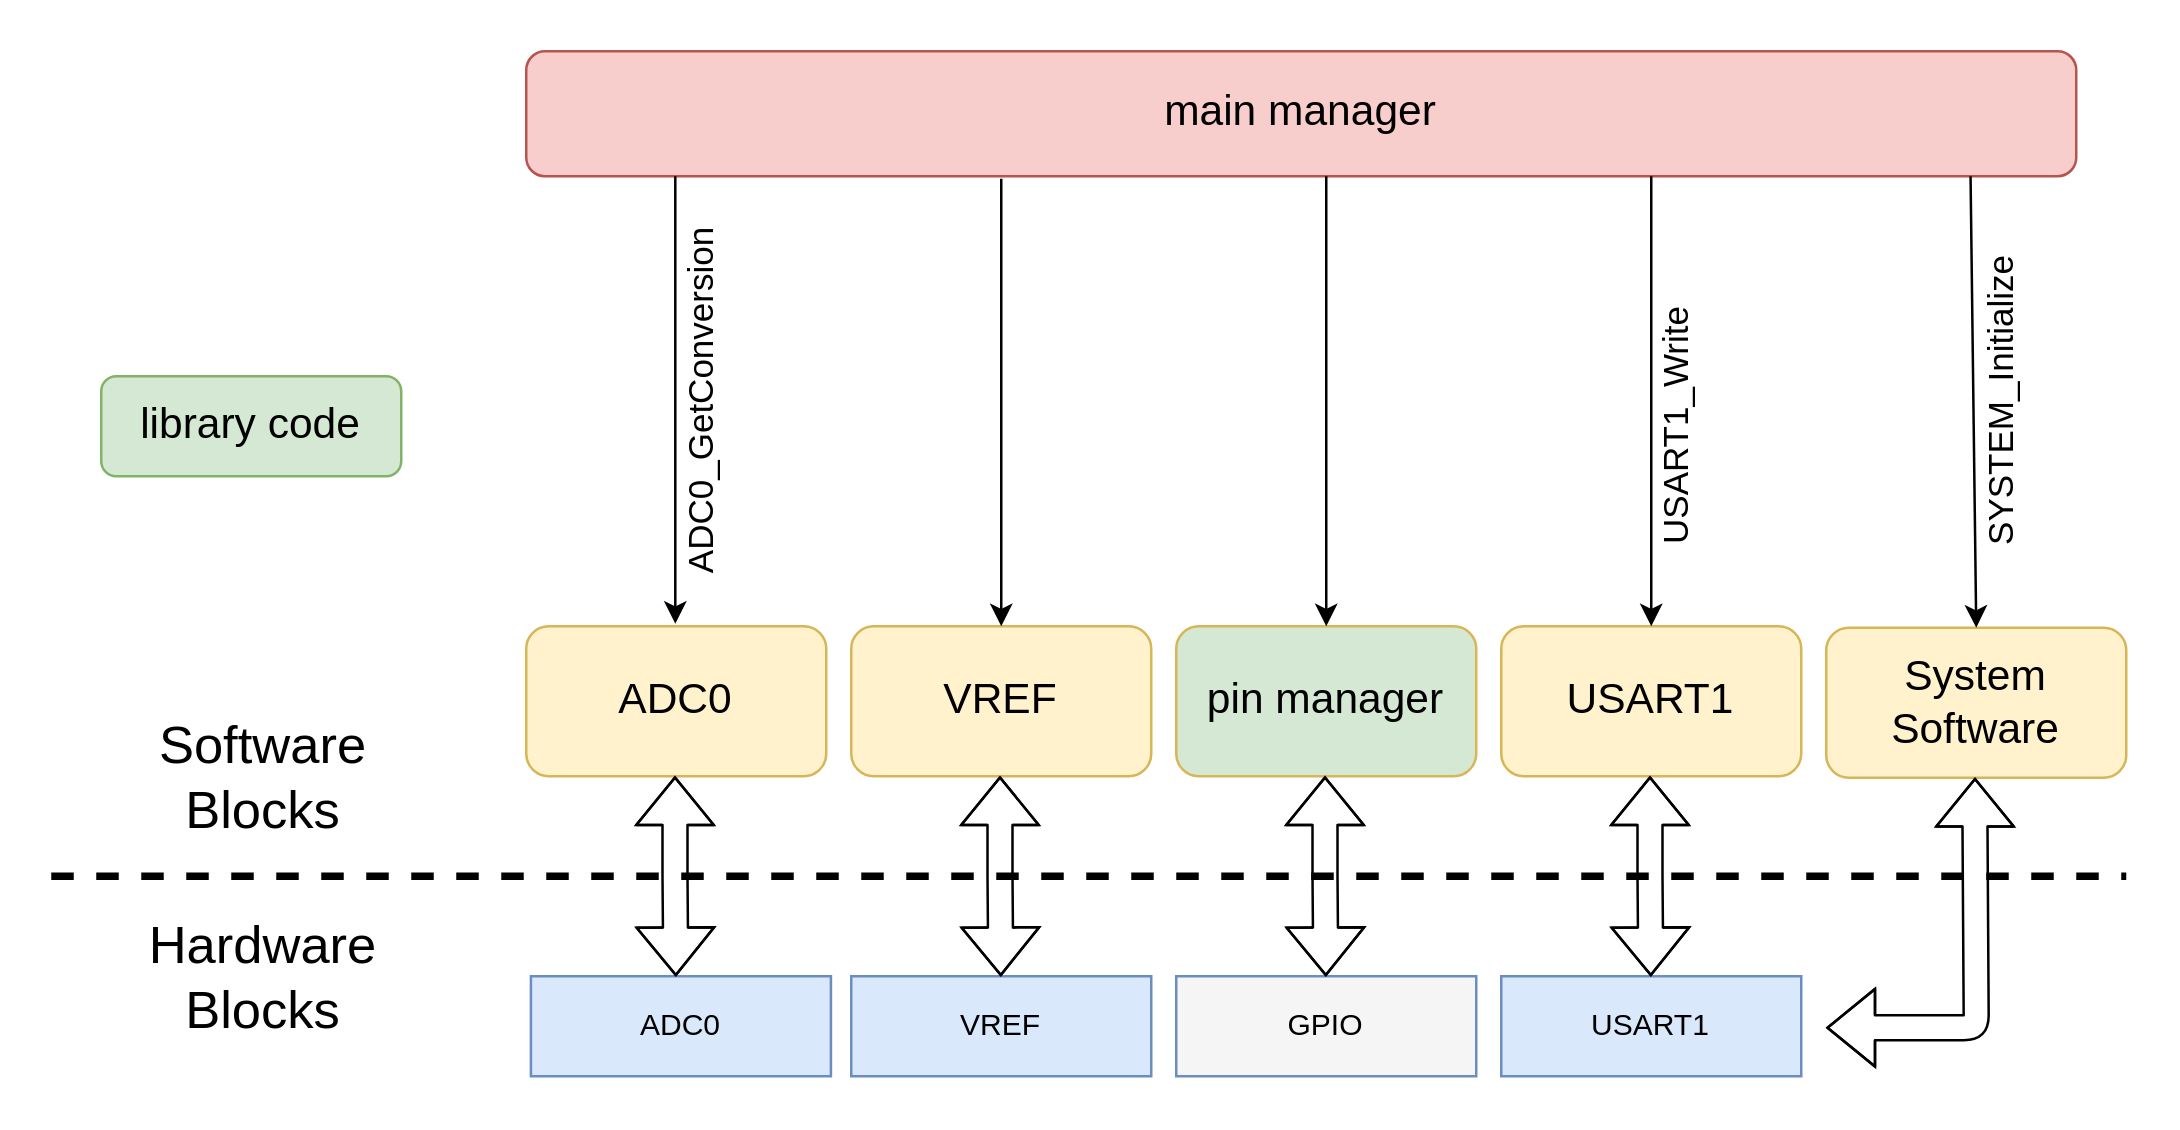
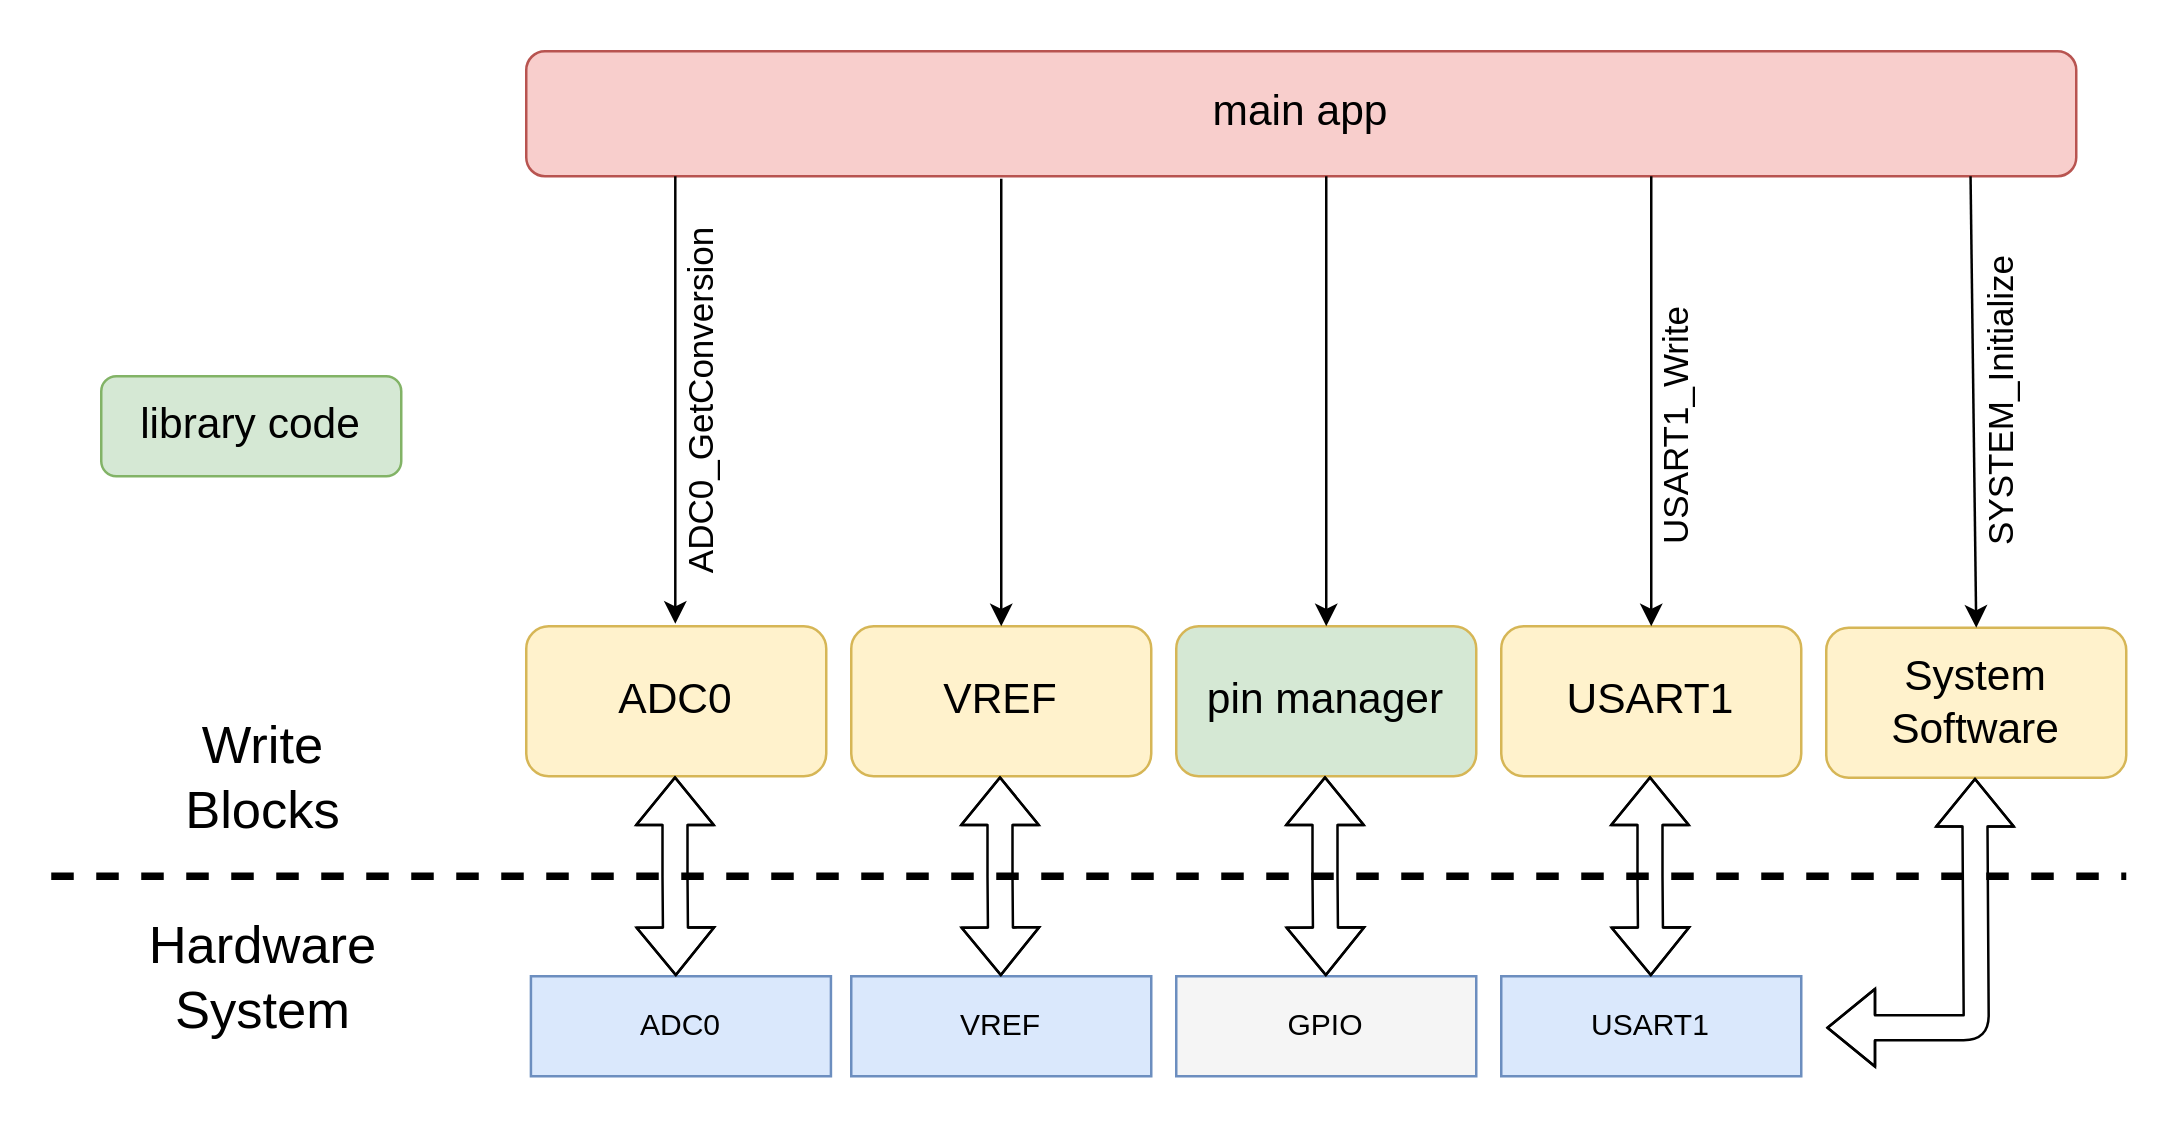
  <mxCell id="0" />
  <mxCell id="1" parent="0" />
- <mxCell id="2" value="&lt;span style=&quot;font-size: 17px&quot;&gt;main manager&lt;/span&gt;" style="rounded=1;whiteSpace=wrap;html=1;fillColor=#f8cecc;strokeColor=#b85450;" parent="1" vertex="1"><mxGeometry x="210" y="20" width="620" height="50" as="geometry" /></mxCell>
+ <mxCell id="2" value="&lt;span style=&quot;font-size: 17px&quot;&gt;main app&lt;/span&gt;" style="rounded=1;whiteSpace=wrap;html=1;fillColor=#f8cecc;strokeColor=#b85450;" parent="1" vertex="1"><mxGeometry x="210" y="20" width="620" height="50" as="geometry" /></mxCell>
  <mxCell id="3" value="&lt;span&gt;&lt;font style=&quot;font-size: 17px&quot;&gt;ADC0&lt;/font&gt;&lt;/span&gt;" style="rounded=1;whiteSpace=wrap;html=1;fillColor=#fff2cc;strokeColor=#d6b656;" parent="1" vertex="1"><mxGeometry x="210" y="250" width="120" height="60" as="geometry" /></mxCell>
  <mxCell id="4" value="&lt;span&gt;&lt;font style=&quot;font-size: 17px&quot;&gt;VREF&lt;/font&gt;&lt;/span&gt;" style="rounded=1;whiteSpace=wrap;html=1;fillColor=#fff2cc;strokeColor=#d6b656;" parent="1" vertex="1"><mxGeometry x="340" y="250" width="120" height="60" as="geometry" /></mxCell>
  <mxCell id="5" value="" style="endArrow=classic;html=1;exitX=0.318;exitY=1;exitDx=0;exitDy=0;exitPerimeter=0;" parent="1" edge="1"><mxGeometry width="50" height="50" relative="1" as="geometry"><mxPoint x="269.62" y="70" as="sourcePoint" /><mxPoint x="269.62" y="249" as="targetPoint" /><Array as="points"><mxPoint x="269.62" y="180" /></Array></mxGeometry></mxCell>
  <mxCell id="6" value="ADC0" style="rounded=0;whiteSpace=wrap;html=1;fillColor=#dae8fc;strokeColor=#6c8ebf;" parent="1" vertex="1"><mxGeometry x="211.87" y="390" width="120" height="40" as="geometry" /></mxCell>
  <mxCell id="7" value="VREF" style="rounded=0;whiteSpace=wrap;html=1;fillColor=#dae8fc;strokeColor=#6c8ebf;" parent="1" vertex="1"><mxGeometry x="340" y="390" width="120" height="40" as="geometry" /></mxCell>
- <mxCell id="8" value="&lt;font style=&quot;font-size: 21px&quot;&gt;Hardware&lt;br&gt;Blocks&lt;br&gt;&lt;/font&gt;" style="text;html=1;strokeColor=none;fillColor=none;align=center;verticalAlign=middle;whiteSpace=wrap;rounded=0;" parent="1" vertex="1"><mxGeometry x="30" y="360" width="150" height="60" as="geometry" /></mxCell>
- <mxCell id="9" value="&lt;font style=&quot;font-size: 21px&quot;&gt;Software&lt;br&gt;Blocks&lt;br&gt;&lt;/font&gt;" style="text;html=1;strokeColor=none;fillColor=none;align=center;verticalAlign=middle;whiteSpace=wrap;rounded=0;" parent="1" vertex="1"><mxGeometry x="30" y="280" width="150" height="60" as="geometry" /></mxCell>
+ <mxCell id="8" value="&lt;font style=&quot;font-size: 21px&quot;&gt;Hardware&lt;br&gt;System&lt;br&gt;&lt;/font&gt;" style="text;html=1;strokeColor=none;fillColor=none;align=center;verticalAlign=middle;whiteSpace=wrap;rounded=0;" parent="1" vertex="1"><mxGeometry x="30" y="360" width="150" height="60" as="geometry" /></mxCell>
+ <mxCell id="9" value="&lt;font style=&quot;font-size: 21px&quot;&gt;Write&lt;br&gt;Blocks&lt;br&gt;&lt;/font&gt;" style="text;html=1;strokeColor=none;fillColor=none;align=center;verticalAlign=middle;whiteSpace=wrap;rounded=0;" parent="1" vertex="1"><mxGeometry x="30" y="280" width="150" height="60" as="geometry" /></mxCell>
  <mxCell id="10" value="" style="shape=flexArrow;endArrow=classic;startArrow=classic;html=1;" parent="1" source="7" edge="1"><mxGeometry width="50" height="50" relative="1" as="geometry"><mxPoint x="399.5" y="380" as="sourcePoint" /><mxPoint x="399.5" y="310" as="targetPoint" /><Array as="points"><mxPoint x="399.5" y="350" /><mxPoint x="399.5" y="330" /></Array></mxGeometry></mxCell>
  <mxCell id="11" value="&lt;span style=&quot;font-size: 17px&quot;&gt;library code&lt;/span&gt;" style="rounded=1;whiteSpace=wrap;html=1;fillColor=#d5e8d4;strokeColor=#82b366;" parent="1" vertex="1"><mxGeometry x="40" y="150" width="120" height="40" as="geometry" /></mxCell>
  <mxCell id="12" value="" style="shape=flexArrow;endArrow=classic;startArrow=classic;html=1;" parent="1" edge="1"><mxGeometry width="50" height="50" relative="1" as="geometry"><mxPoint x="269.833" y="390" as="sourcePoint" /><mxPoint x="269.5" y="310" as="targetPoint" /><Array as="points"><mxPoint x="269.5" y="350" /><mxPoint x="269.5" y="330" /></Array></mxGeometry></mxCell>
  <mxCell id="13" value="" style="endArrow=none;dashed=1;html=1;strokeWidth=3;" parent="1" edge="1"><mxGeometry width="50" height="50" relative="1" as="geometry"><mxPoint x="20" y="350" as="sourcePoint" /><mxPoint x="850" y="350" as="targetPoint" /></mxGeometry></mxCell>
  <mxCell id="14" value="&lt;span&gt;&lt;font style=&quot;font-size: 17px&quot;&gt;System Software&lt;/font&gt;&lt;/span&gt;" style="rounded=1;whiteSpace=wrap;html=1;fillColor=#fff2cc;strokeColor=#d6b656;" parent="1" vertex="1"><mxGeometry x="730" y="250.6" width="120" height="60" as="geometry" /></mxCell>
  <mxCell id="15" value="" style="shape=flexArrow;endArrow=classic;startArrow=classic;html=1;" parent="1" edge="1"><mxGeometry width="50" height="50" relative="1" as="geometry"><mxPoint x="730" y="410.6" as="sourcePoint" /><mxPoint x="789.5" y="310.6" as="targetPoint" /><Array as="points"><mxPoint x="790" y="410.6" /><mxPoint x="789.5" y="330.6" /></Array></mxGeometry></mxCell>
  <mxCell id="16" value="" style="endArrow=classic;html=1;entryX=0.5;entryY=0;entryDx=0;entryDy=0;exitX=0.879;exitY=0.988;exitDx=0;exitDy=0;exitPerimeter=0;" parent="1" target="14" edge="1"><mxGeometry width="50" height="50" relative="1" as="geometry"><mxPoint x="787.72" y="70" as="sourcePoint" /><mxPoint x="610" y="250.6" as="targetPoint" /><Array as="points" /></mxGeometry></mxCell>
  <mxCell id="17" value="" style="endArrow=classic;html=1;entryX=0.5;entryY=0;entryDx=0;entryDy=0;" edge="1" parent="1" target="4"><mxGeometry width="50" height="50" relative="1" as="geometry"><mxPoint x="400" y="71" as="sourcePoint" /><mxPoint x="369" y="259" as="targetPoint" /><Array as="points" /></mxGeometry></mxCell>
  <mxCell id="18" value="&lt;span&gt;&lt;font style=&quot;font-size: 17px&quot;&gt;pin manager&lt;/font&gt;&lt;/span&gt;" style="rounded=1;whiteSpace=wrap;html=1;fillColor=#d5e8d4;strokeColor=#d6b656;" vertex="1" parent="1"><mxGeometry x="470" y="250" width="120" height="60" as="geometry" /></mxCell>
  <mxCell id="19" value="GPIO" style="rounded=0;whiteSpace=wrap;html=1;fillColor=#f5f5f5;strokeColor=#6c8ebf;" vertex="1" parent="1"><mxGeometry x="470" y="390" width="120" height="40" as="geometry" /></mxCell>
  <mxCell id="20" value="" style="shape=flexArrow;endArrow=classic;startArrow=classic;html=1;" edge="1" parent="1" source="19"><mxGeometry width="50" height="50" relative="1" as="geometry"><mxPoint x="529.5" y="380" as="sourcePoint" /><mxPoint x="529.5" y="310" as="targetPoint" /><Array as="points"><mxPoint x="529.5" y="350" /><mxPoint x="529.5" y="330" /></Array></mxGeometry></mxCell>
  <mxCell id="21" value="" style="endArrow=classic;html=1;exitX=0.5;exitY=1;exitDx=0;exitDy=0;entryX=0.5;entryY=0;entryDx=0;entryDy=0;" edge="1" parent="1" target="18"><mxGeometry width="50" height="50" relative="1" as="geometry"><mxPoint x="530" y="70" as="sourcePoint" /><mxPoint x="259.62" y="259" as="targetPoint" /><Array as="points"><mxPoint x="530" y="180" /></Array></mxGeometry></mxCell>
  <mxCell id="22" value="&lt;span style=&quot;font-size: 17px&quot;&gt;USART1&lt;/span&gt;" style="rounded=1;whiteSpace=wrap;html=1;fillColor=#fff2cc;strokeColor=#d6b656;" vertex="1" parent="1"><mxGeometry x="600" y="250" width="120" height="60" as="geometry" /></mxCell>
  <mxCell id="23" value="USART1" style="rounded=0;whiteSpace=wrap;html=1;fillColor=#dae8fc;strokeColor=#6c8ebf;" vertex="1" parent="1"><mxGeometry x="600" y="390" width="120" height="40" as="geometry" /></mxCell>
  <mxCell id="24" value="" style="shape=flexArrow;endArrow=classic;startArrow=classic;html=1;" edge="1" parent="1" source="23"><mxGeometry width="50" height="50" relative="1" as="geometry"><mxPoint x="659.5" y="380" as="sourcePoint" /><mxPoint x="659.5" y="310" as="targetPoint" /><Array as="points"><mxPoint x="659.5" y="350" /><mxPoint x="659.5" y="330" /></Array></mxGeometry></mxCell>
  <mxCell id="25" value="" style="endArrow=classic;html=1;exitX=0.5;exitY=1;exitDx=0;exitDy=0;entryX=0.5;entryY=0;entryDx=0;entryDy=0;" edge="1" parent="1" target="22"><mxGeometry width="50" height="50" relative="1" as="geometry"><mxPoint x="660" y="70" as="sourcePoint" /><mxPoint x="389.62" y="259" as="targetPoint" /><Array as="points"><mxPoint x="660" y="180" /></Array></mxGeometry></mxCell>
  <mxCell id="26" value="SYSTEM_Initialize" style="text;html=1;strokeColor=none;fillColor=none;align=center;verticalAlign=middle;whiteSpace=wrap;rounded=0;rotation=-90;fontSize=14;" vertex="1" parent="1"><mxGeometry x="780" y="150" width="40" height="20" as="geometry" /></mxCell>
  <mxCell id="27" value="ADC0_GetConversion" style="text;html=1;strokeColor=none;fillColor=none;align=center;verticalAlign=middle;whiteSpace=wrap;rounded=0;rotation=-90;fontSize=14;" vertex="1" parent="1"><mxGeometry x="260" y="150" width="40" height="20" as="geometry" /></mxCell>
  <mxCell id="28" value="USART1_Write" style="text;html=1;strokeColor=none;fillColor=none;align=center;verticalAlign=middle;whiteSpace=wrap;rounded=0;rotation=-90;fontSize=14;" vertex="1" parent="1"><mxGeometry x="650" y="160" width="40" height="20" as="geometry" /></mxCell>
